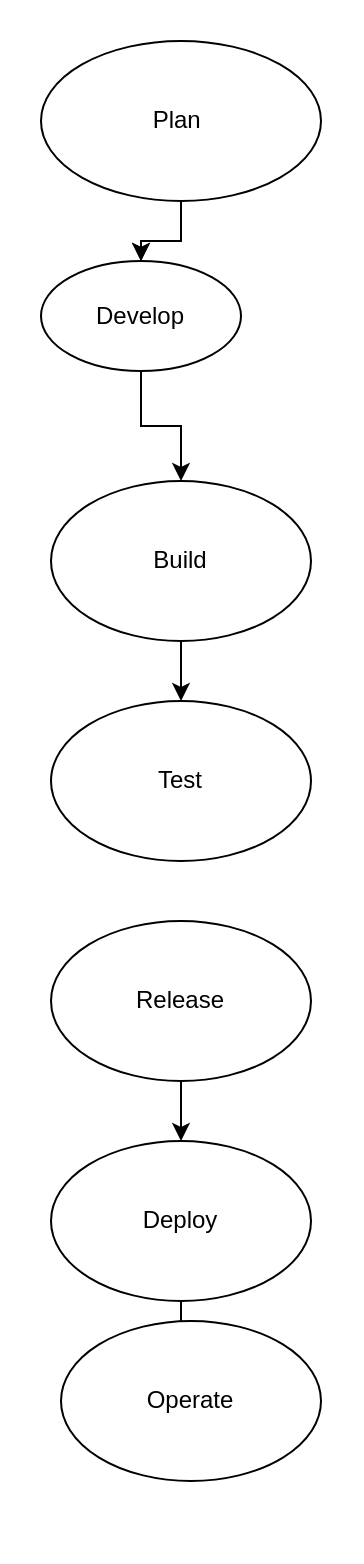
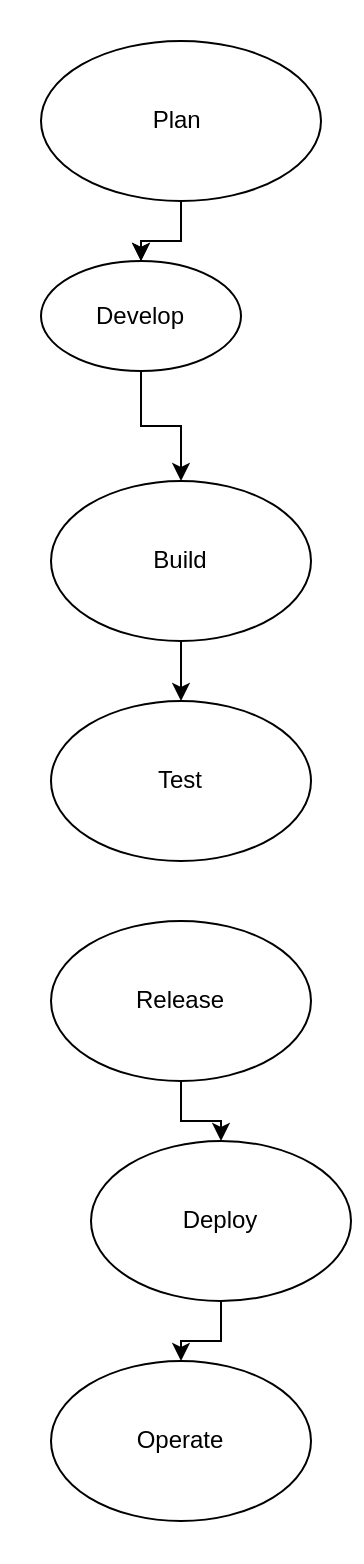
  <mxCell id="0" />
  <mxCell id="1" parent="0" />
  <mxCell id="2" value="" style="edgeStyle=orthogonalEdgeStyle;rounded=0;orthogonalLoop=1;jettySize=auto;html=1;" edge="1" parent="1" source="4" target="6"><mxGeometry relative="1" as="geometry" /></mxCell>
  <mxCell id="3" value="" style="edgeStyle=orthogonalEdgeStyle;rounded=0;orthogonalLoop=1;jettySize=auto;html=1;" edge="1" parent="1" source="4" target="6"><mxGeometry relative="1" as="geometry" /></mxCell>
  <mxCell id="4" value="Plan&amp;nbsp;" style="ellipse;whiteSpace=wrap;html=1;" vertex="1" parent="1"><mxGeometry x="20" y="20" width="140" height="80" as="geometry" /></mxCell>
  <mxCell id="5" style="edgeStyle=orthogonalEdgeStyle;rounded=0;orthogonalLoop=1;jettySize=auto;html=1;entryX=0.5;entryY=0;entryDx=0;entryDy=0;" edge="1" parent="1" source="6" target="8"><mxGeometry relative="1" as="geometry" /></mxCell>
  <mxCell id="6" value="Develop" style="ellipse;whiteSpace=wrap;html=1;" vertex="1" parent="1"><mxGeometry x="20" y="130" width="100" height="55" as="geometry" /></mxCell>
  <mxCell id="7" value="" style="edgeStyle=orthogonalEdgeStyle;rounded=0;orthogonalLoop=1;jettySize=auto;html=1;" edge="1" parent="1" source="8" target="9"><mxGeometry relative="1" as="geometry" /></mxCell>
  <mxCell id="8" value="Build" style="ellipse;whiteSpace=wrap;html=1;" vertex="1" parent="1"><mxGeometry x="25" y="240" width="130" height="80" as="geometry" /></mxCell>
  <mxCell id="9" value="Test" style="ellipse;whiteSpace=wrap;html=1;" vertex="1" parent="1"><mxGeometry x="25" y="350" width="130" height="80" as="geometry" /></mxCell>
  <mxCell id="10" value="" style="edgeStyle=orthogonalEdgeStyle;rounded=0;orthogonalLoop=1;jettySize=auto;html=1;" edge="1" parent="1" source="11" target="13"><mxGeometry relative="1" as="geometry" /></mxCell>
  <mxCell id="11" value="Release" style="ellipse;whiteSpace=wrap;html=1;" vertex="1" parent="1"><mxGeometry x="25" y="460" width="130" height="80" as="geometry" /></mxCell>
  <mxCell id="12" value="" style="edgeStyle=orthogonalEdgeStyle;rounded=0;orthogonalLoop=1;jettySize=auto;html=1;" edge="1" parent="1" source="13" target="14"><mxGeometry relative="1" as="geometry" /></mxCell>
- <mxCell id="13" value="Deploy" style="ellipse;whiteSpace=wrap;html=1;" vertex="1" parent="1"><mxGeometry x="25" y="570" width="130" height="80" as="geometry" /></mxCell>
- <mxCell id="14" value="Operate" style="ellipse;whiteSpace=wrap;html=1;" vertex="1" parent="1"><mxGeometry x="30" y="660" width="130" height="80" as="geometry" /></mxCell>
+ <mxCell id="13" value="Deploy" style="ellipse;whiteSpace=wrap;html=1;" vertex="1" parent="1"><mxGeometry x="45" y="570" width="130" height="80" as="geometry" /></mxCell>
+ <mxCell id="14" value="Operate" style="ellipse;whiteSpace=wrap;html=1;" vertex="1" parent="1"><mxGeometry x="25" y="680" width="130" height="80" as="geometry" /></mxCell>
